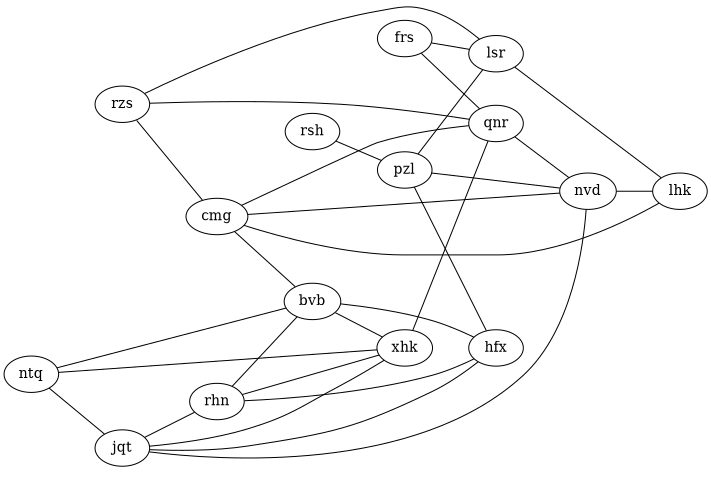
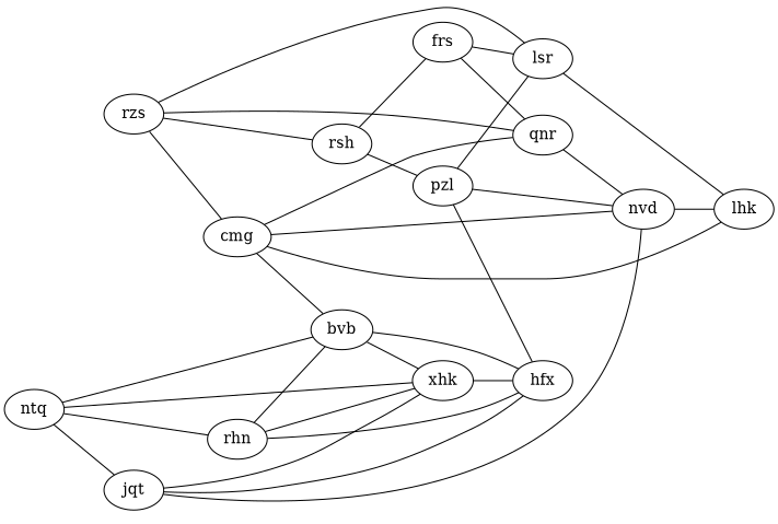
  graph {
    rankdir=LR
    qnr
    nvd
    lhk
    rzs
    cmg
    lsr
    rsh
    bvb
    frs
    pzl
    xhk
    hfx
    rhn
    ntq
    jqt
    qnr -- nvd
    nvd -- lhk
    rzs -- qnr
    rzs -- cmg
    rzs -- lsr
+   rzs -- rsh
    cmg -- qnr
    cmg -- nvd
    cmg -- lhk
    cmg -- bvb
    lsr -- lhk
+   rsh -- frs
    rsh -- pzl
    bvb -- xhk
    bvb -- hfx
    frs -- qnr
    frs -- lsr
    pzl -- nvd
    pzl -- lsr
    pzl -- hfx
-   xhk -- qnr
+   xhk -- hfx
    rhn -- bvb
    rhn -- xhk
    rhn -- hfx
    ntq -- bvb
    ntq -- xhk
    ntq -- jqt
    jqt -- nvd
    jqt -- xhk
    jqt -- hfx
-   jqt -- rhn
+   ntq -- rhn
  }
